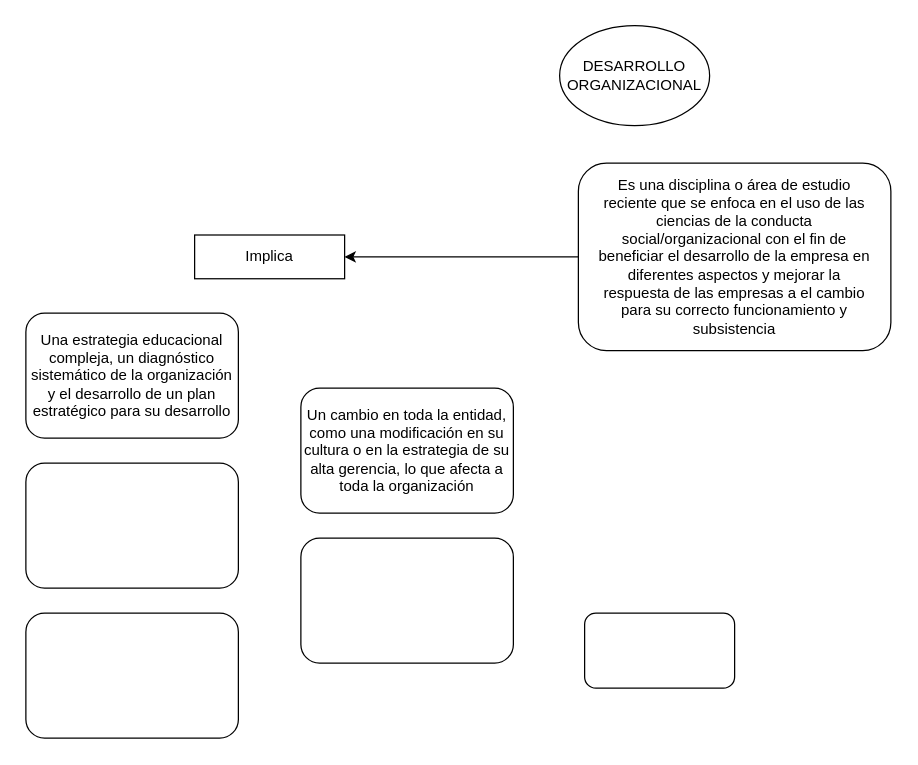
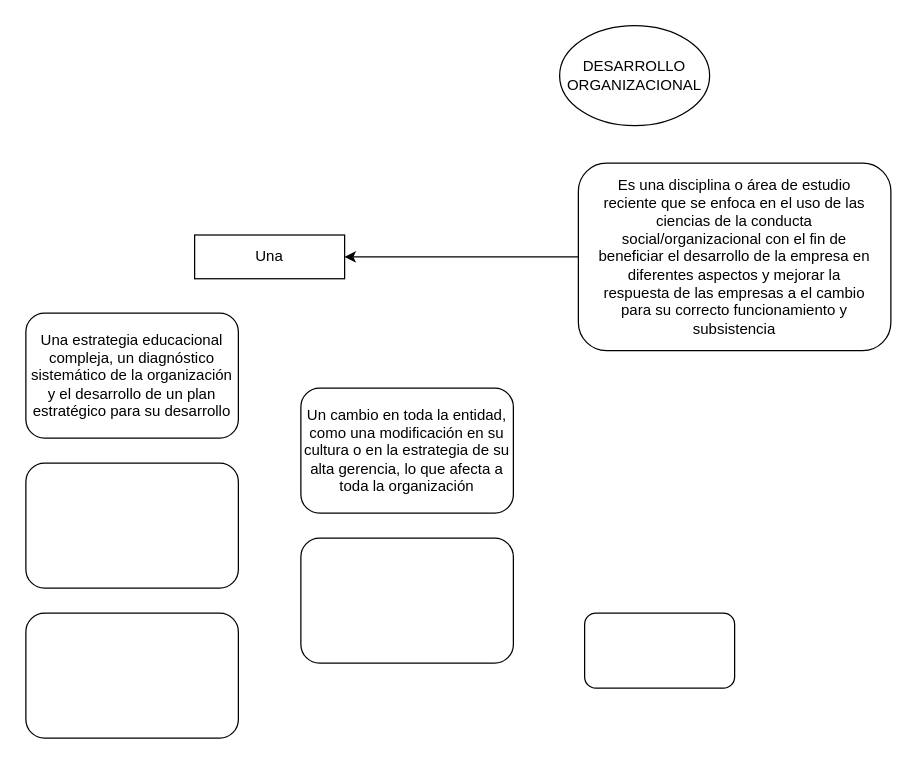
  <mxCell id="0" />
  <mxCell id="1" parent="0" />
  <mxCell id="2" value="DESARROLLO ORGANIZACIONAL" style="ellipse;whiteSpace=wrap;html=1;" vertex="1" parent="1"><mxGeometry x="447" y="20" width="120" height="80" as="geometry" /></mxCell>
  <mxCell id="3" style="edgeStyle=orthogonalEdgeStyle;rounded=0;orthogonalLoop=1;jettySize=auto;html=1;exitX=0;exitY=0.5;exitDx=0;exitDy=0;entryX=1;entryY=0.5;entryDx=0;entryDy=0;" edge="1" parent="1" source="4" target="5"><mxGeometry relative="1" as="geometry" /></mxCell>
  <mxCell id="4" value="Es una disciplina o área de estudio reciente que se enfoca en el uso de las ciencias de la conducta social/organizacional con el fin de beneficiar el desarrollo de la empresa en diferentes aspectos y mejorar la respuesta de las empresas a el cambio para su correcto funcionamiento y subsistencia" style="rounded=1;whiteSpace=wrap;html=1;spacing=13;" vertex="1" parent="1"><mxGeometry x="462" y="130" width="250" height="150" as="geometry" /></mxCell>
- <mxCell id="5" value="Implica" style="rounded=0;whiteSpace=wrap;html=1;" vertex="1" parent="1"><mxGeometry x="155" y="187.5" width="120" height="35" as="geometry" /></mxCell>
+ <mxCell id="5" value="Una" style="rounded=0;whiteSpace=wrap;html=1;" vertex="1" parent="1"><mxGeometry x="155" y="187.5" width="120" height="35" as="geometry" /></mxCell>
  <mxCell id="6" value="Una estrategia educacional compleja, un diagnóstico sistemático de la organización y el desarrollo de un plan estratégico para su desarrollo" style="rounded=1;whiteSpace=wrap;html=1;" vertex="1" parent="1"><mxGeometry x="20" y="250" width="170" height="100" as="geometry" /></mxCell>
  <mxCell id="7" value="" style="rounded=1;whiteSpace=wrap;html=1;" vertex="1" parent="1"><mxGeometry x="20" y="370" width="170" height="100" as="geometry" /></mxCell>
  <mxCell id="8" value="Un cambio en toda la entidad, como una modificación en su cultura o en la estrategia de su alta gerencia, lo que afecta a toda la organización" style="rounded=1;whiteSpace=wrap;html=1;" vertex="1" parent="1"><mxGeometry x="240" y="310" width="170" height="100" as="geometry" /></mxCell>
  <mxCell id="9" value="" style="rounded=1;whiteSpace=wrap;html=1;" vertex="1" parent="1"><mxGeometry x="467" y="490" width="120" height="60" as="geometry" /></mxCell>
  <mxCell id="10" value="" style="rounded=1;whiteSpace=wrap;html=1;" vertex="1" parent="1"><mxGeometry x="240" y="430" width="170" height="100" as="geometry" /></mxCell>
  <mxCell id="11" value="" style="rounded=1;whiteSpace=wrap;html=1;" vertex="1" parent="1"><mxGeometry x="20" y="490" width="170" height="100" as="geometry" /></mxCell>
